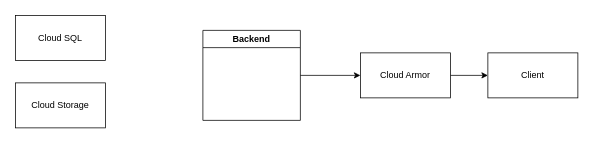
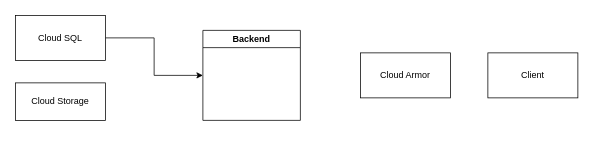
  <mxCell id="0" />
  <mxCell id="1" parent="0" />
- <mxCell id="2" style="edgeStyle=orthogonalEdgeStyle;rounded=0;orthogonalLoop=1;jettySize=auto;html=1;entryX=0;entryY=0.5;entryDx=0;entryDy=0;" edge="1" parent="1" source="3" target="8"><mxGeometry relative="1" as="geometry" /></mxCell>
  <mxCell id="3" value="Backend" style="swimlane;" vertex="1" parent="1"><mxGeometry x="270" y="40" width="130" height="120" as="geometry" /></mxCell>
+ <mxCell id="4" style="edgeStyle=orthogonalEdgeStyle;rounded=0;orthogonalLoop=1;jettySize=auto;html=1;entryX=0;entryY=0.5;entryDx=0;entryDy=0;" edge="1" parent="1" source="5" target="3"><mxGeometry relative="1" as="geometry" /></mxCell>
  <mxCell id="5" value="Cloud SQL" style="rounded=0;whiteSpace=wrap;html=1;" vertex="1" parent="1"><mxGeometry x="20" y="20" width="120" height="60" as="geometry" /></mxCell>
- <mxCell id="6" value="Cloud Storage" style="whiteSpace=wrap;html=1;" vertex="1" parent="1"><mxGeometry x="20" y="110" width="120" height="60" as="geometry" /></mxCell>
- <mxCell id="7" style="edgeStyle=orthogonalEdgeStyle;rounded=0;orthogonalLoop=1;jettySize=auto;html=1;entryX=0;entryY=0.5;entryDx=0;entryDy=0;" edge="1" parent="1" source="8" target="9"><mxGeometry relative="1" as="geometry" /></mxCell>
+ <mxCell id="6" value="Cloud Storage" style="whiteSpace=wrap;html=1;" vertex="1" parent="1"><mxGeometry x="20" y="110" width="120" height="50" as="geometry" /></mxCell>
  <mxCell id="8" value="Cloud Armor" style="rounded=0;whiteSpace=wrap;html=1;" vertex="1" parent="1"><mxGeometry x="480" y="70" width="120" height="60" as="geometry" /></mxCell>
  <mxCell id="9" value="Client" style="rounded=0;whiteSpace=wrap;html=1;" vertex="1" parent="1"><mxGeometry x="650" y="70" width="120" height="60" as="geometry" /></mxCell>
